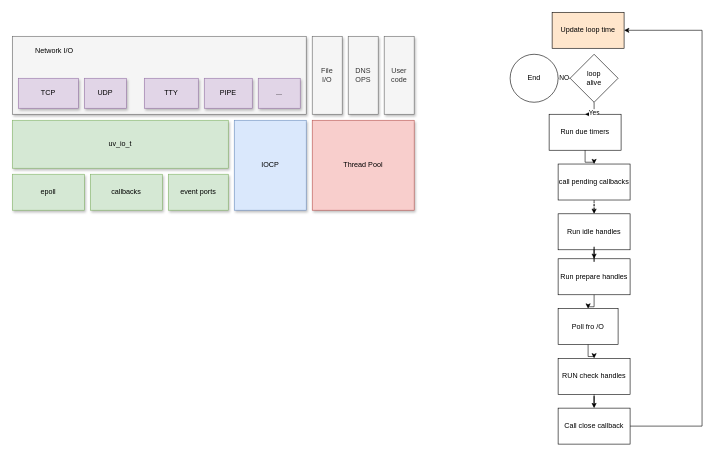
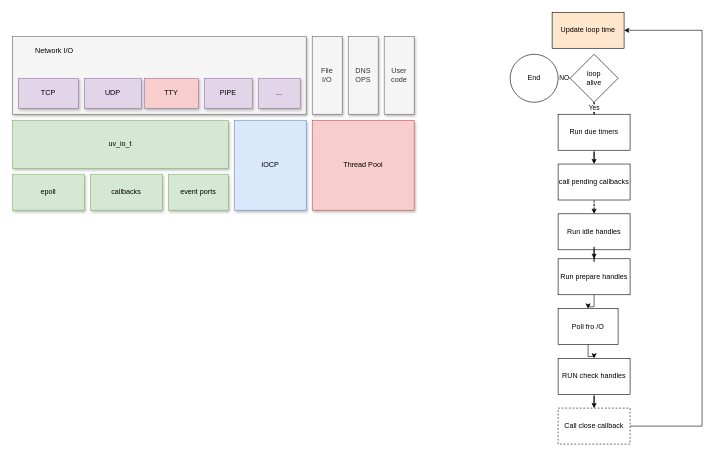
  <mxCell id="0" />
  <mxCell id="1" parent="0" />
  <mxCell id="2" value="" style="group;shadow=1;" parent="1" vertex="1" connectable="0"><mxGeometry x="20" y="60" width="670" height="290" as="geometry" /></mxCell>
  <mxCell id="3" value="" style="rounded=0;whiteSpace=wrap;html=1;fillColor=#f5f5f5;fontColor=#333333;strokeColor=#666666;shadow=1;" parent="2" vertex="1"><mxGeometry width="490" height="130" as="geometry" /></mxCell>
  <mxCell id="4" value="TCP" style="rounded=0;whiteSpace=wrap;html=1;fillColor=#e1d5e7;strokeColor=#9673a6;shadow=1;" parent="2" vertex="1"><mxGeometry x="10" y="70" width="100" height="50" as="geometry" /></mxCell>
- <mxCell id="5" value="UDP" style="rounded=0;whiteSpace=wrap;html=1;fillColor=#e1d5e7;strokeColor=#9673a6;shadow=1;" parent="2" vertex="1"><mxGeometry x="120" y="70" width="70" height="50" as="geometry" /></mxCell>
- <mxCell id="6" value="TTY" style="rounded=0;whiteSpace=wrap;html=1;fillColor=#e1d5e7;strokeColor=#9673a6;shadow=1;" parent="2" vertex="1"><mxGeometry x="220" y="70" width="90" height="50" as="geometry" /></mxCell>
+ <mxCell id="5" value="UDP" style="rounded=0;whiteSpace=wrap;html=1;fillColor=#e1d5e7;strokeColor=#9673a6;shadow=1;" parent="2" vertex="1"><mxGeometry x="120" y="70" width="95" height="50" as="geometry" /></mxCell>
+ <mxCell id="6" value="TTY" style="rounded=0;whiteSpace=wrap;html=1;fillColor=#f8cecc;strokeColor=#9673a6;shadow=1;" parent="2" vertex="1"><mxGeometry x="220" y="70" width="90" height="50" as="geometry" /></mxCell>
  <mxCell id="7" value="PIPE" style="rounded=0;whiteSpace=wrap;html=1;fillColor=#e1d5e7;strokeColor=#9673a6;shadow=1;" parent="2" vertex="1"><mxGeometry x="320" y="70" width="80" height="50" as="geometry" /></mxCell>
  <mxCell id="8" value="uv_io_t" style="rounded=0;whiteSpace=wrap;html=1;fillColor=#d5e8d4;strokeColor=#82b366;shadow=1;" parent="2" vertex="1"><mxGeometry y="140" width="360" height="80" as="geometry" /></mxCell>
  <mxCell id="9" value="epoll" style="rounded=0;whiteSpace=wrap;html=1;fillColor=#d5e8d4;strokeColor=#82b366;shadow=1;" parent="2" vertex="1"><mxGeometry y="230" width="120" height="60" as="geometry" /></mxCell>
  <mxCell id="10" value="callbacks" style="rounded=0;whiteSpace=wrap;html=1;fillColor=#d5e8d4;strokeColor=#82b366;shadow=1;" parent="2" vertex="1"><mxGeometry x="130" y="230" width="120" height="60" as="geometry" /></mxCell>
  <mxCell id="11" value="event ports" style="rounded=0;whiteSpace=wrap;html=1;fillColor=#d5e8d4;strokeColor=#82b366;shadow=1;" parent="2" vertex="1"><mxGeometry x="260" y="230" width="100" height="60" as="geometry" /></mxCell>
  <mxCell id="12" value="IOCP" style="rounded=0;whiteSpace=wrap;html=1;fillColor=#dae8fc;strokeColor=#6c8ebf;shadow=1;" parent="2" vertex="1"><mxGeometry x="370" y="140" width="120" height="150" as="geometry" /></mxCell>
  <mxCell id="13" value="..." style="rounded=0;whiteSpace=wrap;html=1;fillColor=#e1d5e7;strokeColor=#9673a6;shadow=1;" parent="2" vertex="1"><mxGeometry x="410" y="70" width="70" height="50" as="geometry" /></mxCell>
  <mxCell id="14" value="File&lt;br&gt;I/O" style="rounded=0;whiteSpace=wrap;html=1;fillColor=#f5f5f5;fontColor=#333333;strokeColor=#666666;shadow=1;" parent="2" vertex="1"><mxGeometry x="500" width="50" height="130" as="geometry" /></mxCell>
  <mxCell id="15" value="Network I/O" style="text;html=1;strokeColor=none;fillColor=none;align=center;verticalAlign=middle;whiteSpace=wrap;rounded=0;shadow=1;" parent="2" vertex="1"><mxGeometry x="20" y="10" width="100" height="30" as="geometry" /></mxCell>
  <mxCell id="16" value="DNS&lt;br&gt;OPS" style="rounded=0;whiteSpace=wrap;html=1;fillColor=#f5f5f5;fontColor=#333333;strokeColor=#666666;shadow=1;" parent="2" vertex="1"><mxGeometry x="560" width="50" height="130" as="geometry" /></mxCell>
  <mxCell id="17" value="User&lt;br&gt;code" style="rounded=0;whiteSpace=wrap;html=1;fillColor=#f5f5f5;fontColor=#333333;strokeColor=#666666;shadow=1;" parent="2" vertex="1"><mxGeometry x="620" width="50" height="130" as="geometry" /></mxCell>
  <mxCell id="18" value="Thread Pool" style="rounded=0;whiteSpace=wrap;html=1;fillColor=#f8cecc;strokeColor=#b85450;shadow=1;" parent="2" vertex="1"><mxGeometry x="500" y="140" width="170" height="150" as="geometry" /></mxCell>
  <mxCell id="19" value="" style="group" vertex="1" connectable="0" parent="1"><mxGeometry x="790" y="20" width="380" height="720" as="geometry" /></mxCell>
  <mxCell id="20" value="Update loop time" style="whiteSpace=wrap;html=1;fillColor=#ffe6cc;" vertex="1" parent="19"><mxGeometry x="130" width="120" height="60" as="geometry" /></mxCell>
  <mxCell id="21" value="loop&lt;br&gt;alive" style="rhombus;whiteSpace=wrap;html=1;" vertex="1" parent="19"><mxGeometry x="160" y="70" width="80" height="80" as="geometry" /></mxCell>
  <mxCell id="22" value="End" style="ellipse;whiteSpace=wrap;html=1;aspect=fixed;" vertex="1" parent="19"><mxGeometry x="60" y="70" width="80" height="80" as="geometry" /></mxCell>
  <mxCell id="23" value="NO" style="edgeStyle=orthogonalEdgeStyle;rounded=0;orthogonalLoop=1;jettySize=auto;html=1;exitX=0;exitY=0.5;exitDx=0;exitDy=0;entryX=1;entryY=0.5;entryDx=0;entryDy=0;" edge="1" parent="19" source="21" target="22"><mxGeometry relative="1" as="geometry" /></mxCell>
- <mxCell id="24" value="Run due timers" style="whiteSpace=wrap;html=1;" vertex="1" parent="19"><mxGeometry x="125" y="170" width="120" height="60" as="geometry" /></mxCell>
+ <mxCell id="24" value="Run due timers" style="whiteSpace=wrap;html=1;" vertex="1" parent="19"><mxGeometry x="140" y="170" width="120" height="60" as="geometry" /></mxCell>
  <mxCell id="25" value="Yes" style="edgeStyle=orthogonalEdgeStyle;rounded=0;orthogonalLoop=1;jettySize=auto;html=1;" edge="1" parent="19" source="21" target="24"><mxGeometry relative="1" as="geometry" /></mxCell>
  <mxCell id="26" value="call pending callbacks" style="whiteSpace=wrap;html=1;" vertex="1" parent="19"><mxGeometry x="140" y="253" width="120" height="60" as="geometry" /></mxCell>
  <mxCell id="27" value="" style="edgeStyle=orthogonalEdgeStyle;rounded=0;orthogonalLoop=1;jettySize=auto;html=1;" edge="1" parent="19" source="24" target="26"><mxGeometry relative="1" as="geometry" /></mxCell>
  <mxCell id="28" value="Run idle handles" style="whiteSpace=wrap;html=1;" vertex="1" parent="19"><mxGeometry x="140" y="336" width="120" height="60" as="geometry" /></mxCell>
  <mxCell id="29" value="" style="edgeStyle=orthogonalEdgeStyle;rounded=0;orthogonalLoop=1;jettySize=auto;html=1;dashed=1;" edge="1" parent="19" source="26" target="28"><mxGeometry relative="1" as="geometry" /></mxCell>
  <mxCell id="30" value="Run prepare handles" style="whiteSpace=wrap;html=1;" vertex="1" parent="19"><mxGeometry x="140" y="411" width="120" height="60" as="geometry" /></mxCell>
  <mxCell id="31" value="" style="edgeStyle=orthogonalEdgeStyle;rounded=0;orthogonalLoop=1;jettySize=auto;html=1;" edge="1" parent="19" source="28" target="30"><mxGeometry relative="1" as="geometry" /></mxCell>
  <mxCell id="32" value="Poll fro /O" style="whiteSpace=wrap;html=1;" vertex="1" parent="19"><mxGeometry x="140" y="494" width="100" height="60" as="geometry" /></mxCell>
  <mxCell id="33" value="" style="edgeStyle=orthogonalEdgeStyle;rounded=0;orthogonalLoop=1;jettySize=auto;html=1;" edge="1" parent="19" source="30" target="32"><mxGeometry relative="1" as="geometry" /></mxCell>
  <mxCell id="34" value="RUN check handles" style="whiteSpace=wrap;html=1;" vertex="1" parent="19"><mxGeometry x="140" y="577" width="120" height="60" as="geometry" /></mxCell>
  <mxCell id="35" value="" style="edgeStyle=orthogonalEdgeStyle;rounded=0;orthogonalLoop=1;jettySize=auto;html=1;" edge="1" parent="19" source="32" target="34"><mxGeometry relative="1" as="geometry" /></mxCell>
  <mxCell id="36" style="edgeStyle=orthogonalEdgeStyle;rounded=0;orthogonalLoop=1;jettySize=auto;html=1;exitX=1;exitY=0.5;exitDx=0;exitDy=0;entryX=1;entryY=0.5;entryDx=0;entryDy=0;" edge="1" parent="19" source="37" target="20"><mxGeometry relative="1" as="geometry"><Array as="points"><mxPoint x="380" y="690" /><mxPoint x="380" y="30" /></Array></mxGeometry></mxCell>
- <mxCell id="37" value="Call close callback" style="whiteSpace=wrap;html=1;" vertex="1" parent="19"><mxGeometry x="140" y="660" width="120" height="60" as="geometry" /></mxCell>
+ <mxCell id="37" value="Call close callback" style="whiteSpace=wrap;html=1;dashed=1;" vertex="1" parent="19"><mxGeometry x="140" y="660" width="120" height="60" as="geometry" /></mxCell>
  <mxCell id="38" value="" style="edgeStyle=orthogonalEdgeStyle;rounded=0;orthogonalLoop=1;jettySize=auto;html=1;" edge="1" parent="19" source="34" target="37"><mxGeometry relative="1" as="geometry" /></mxCell>
